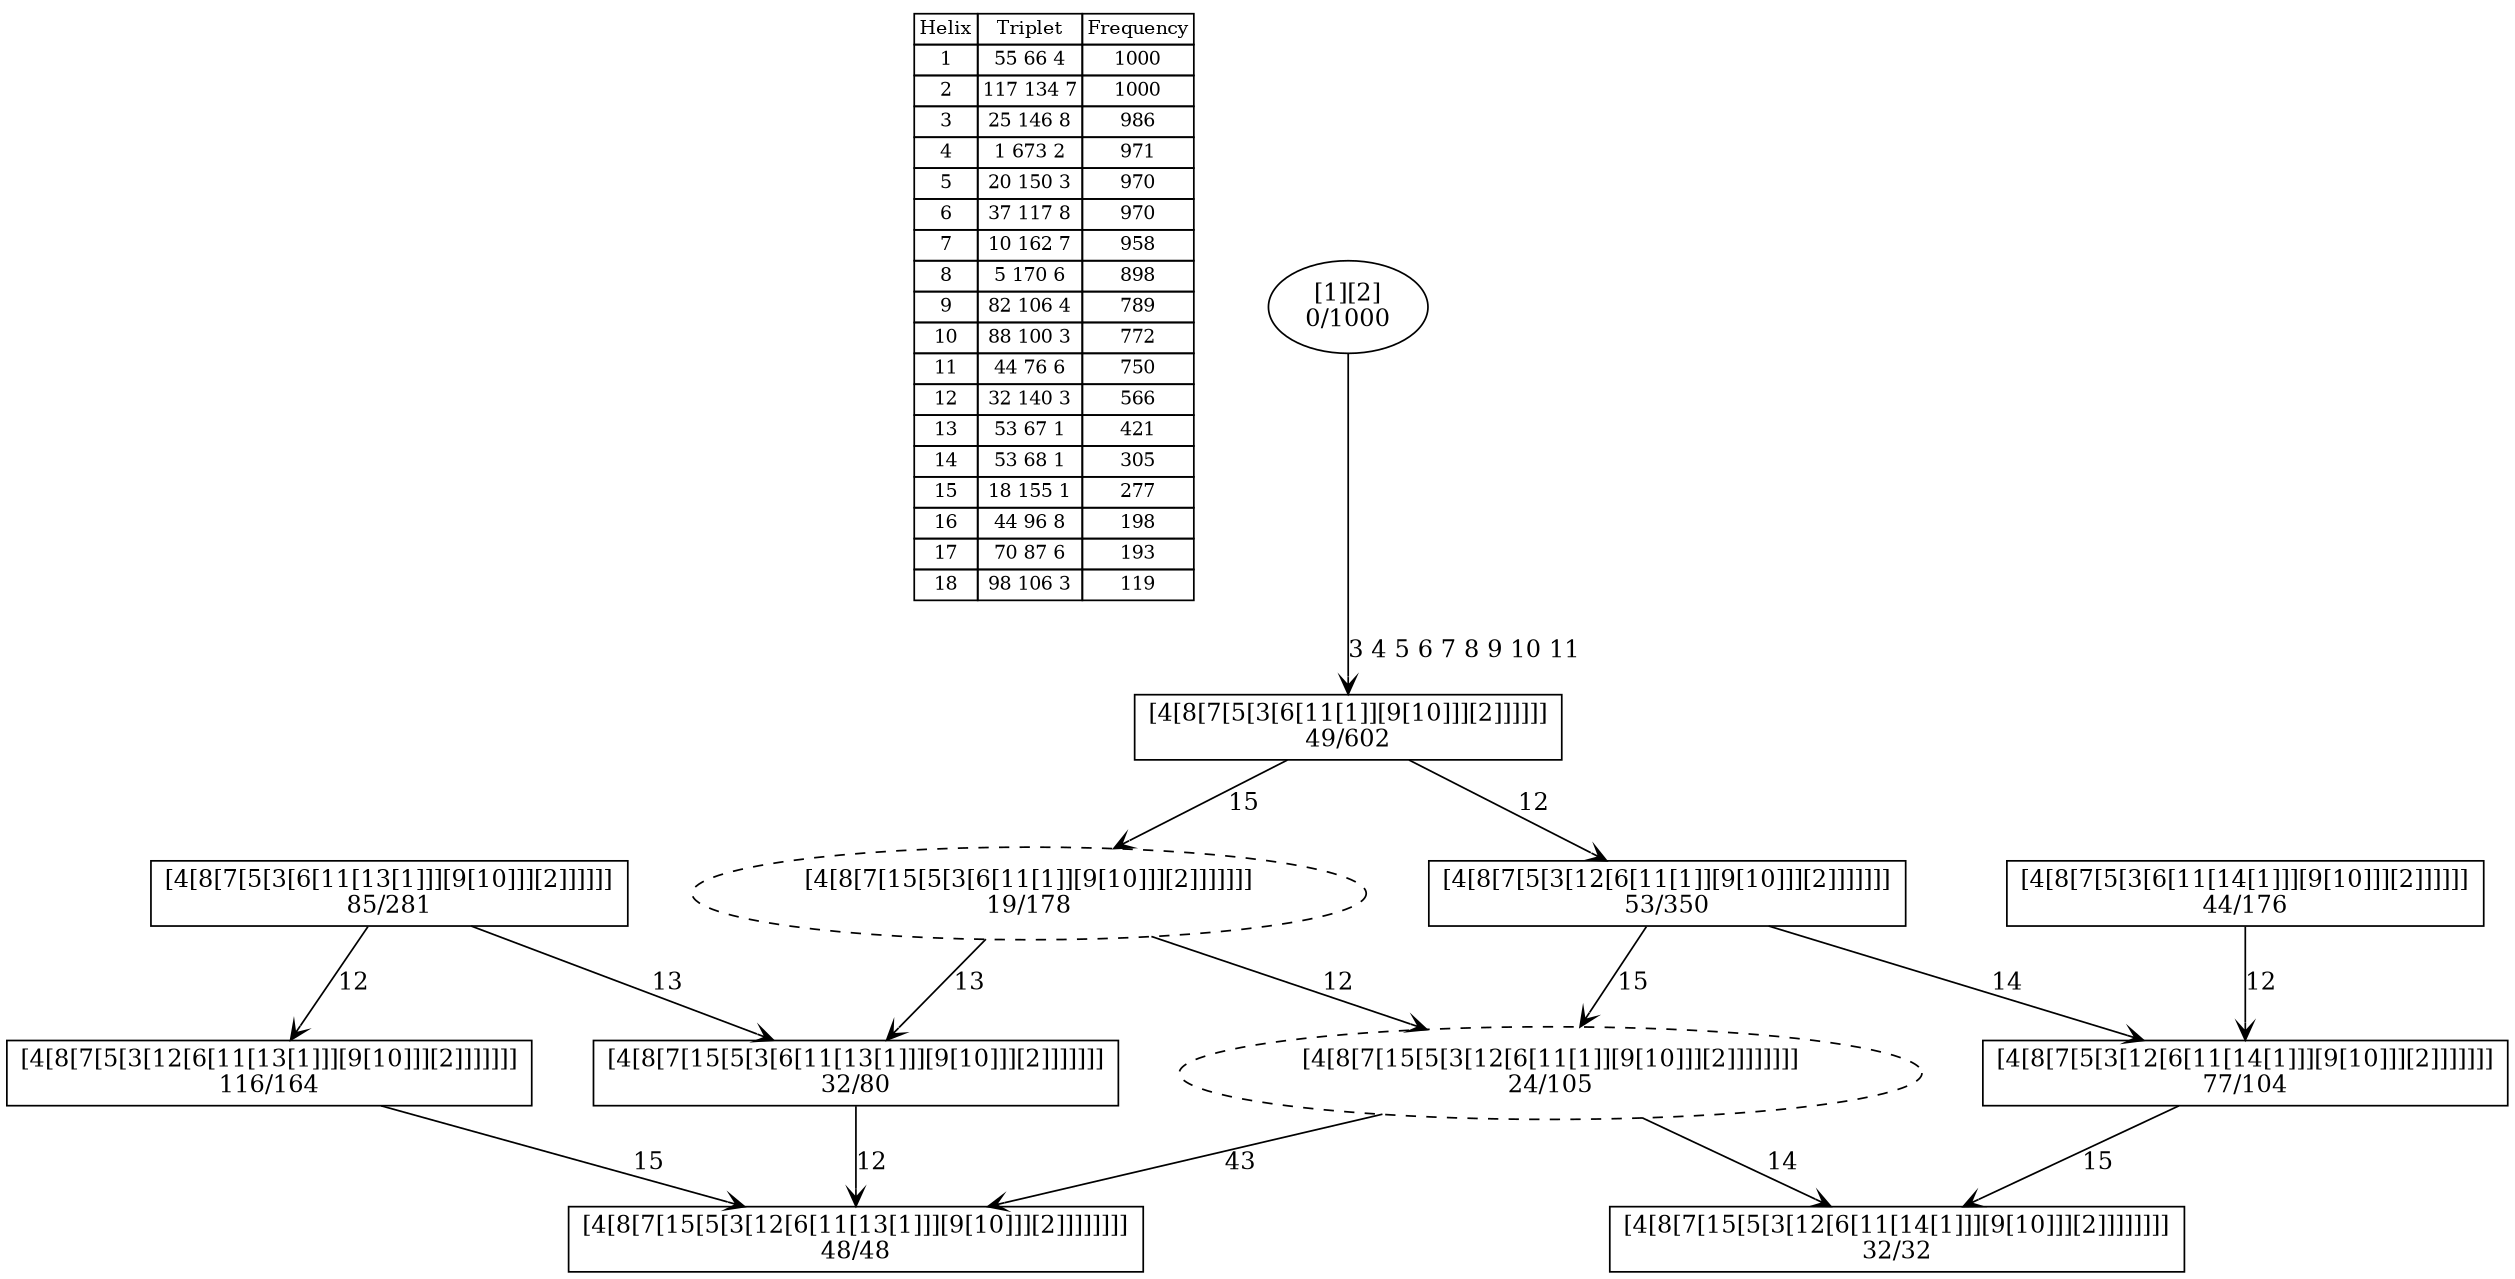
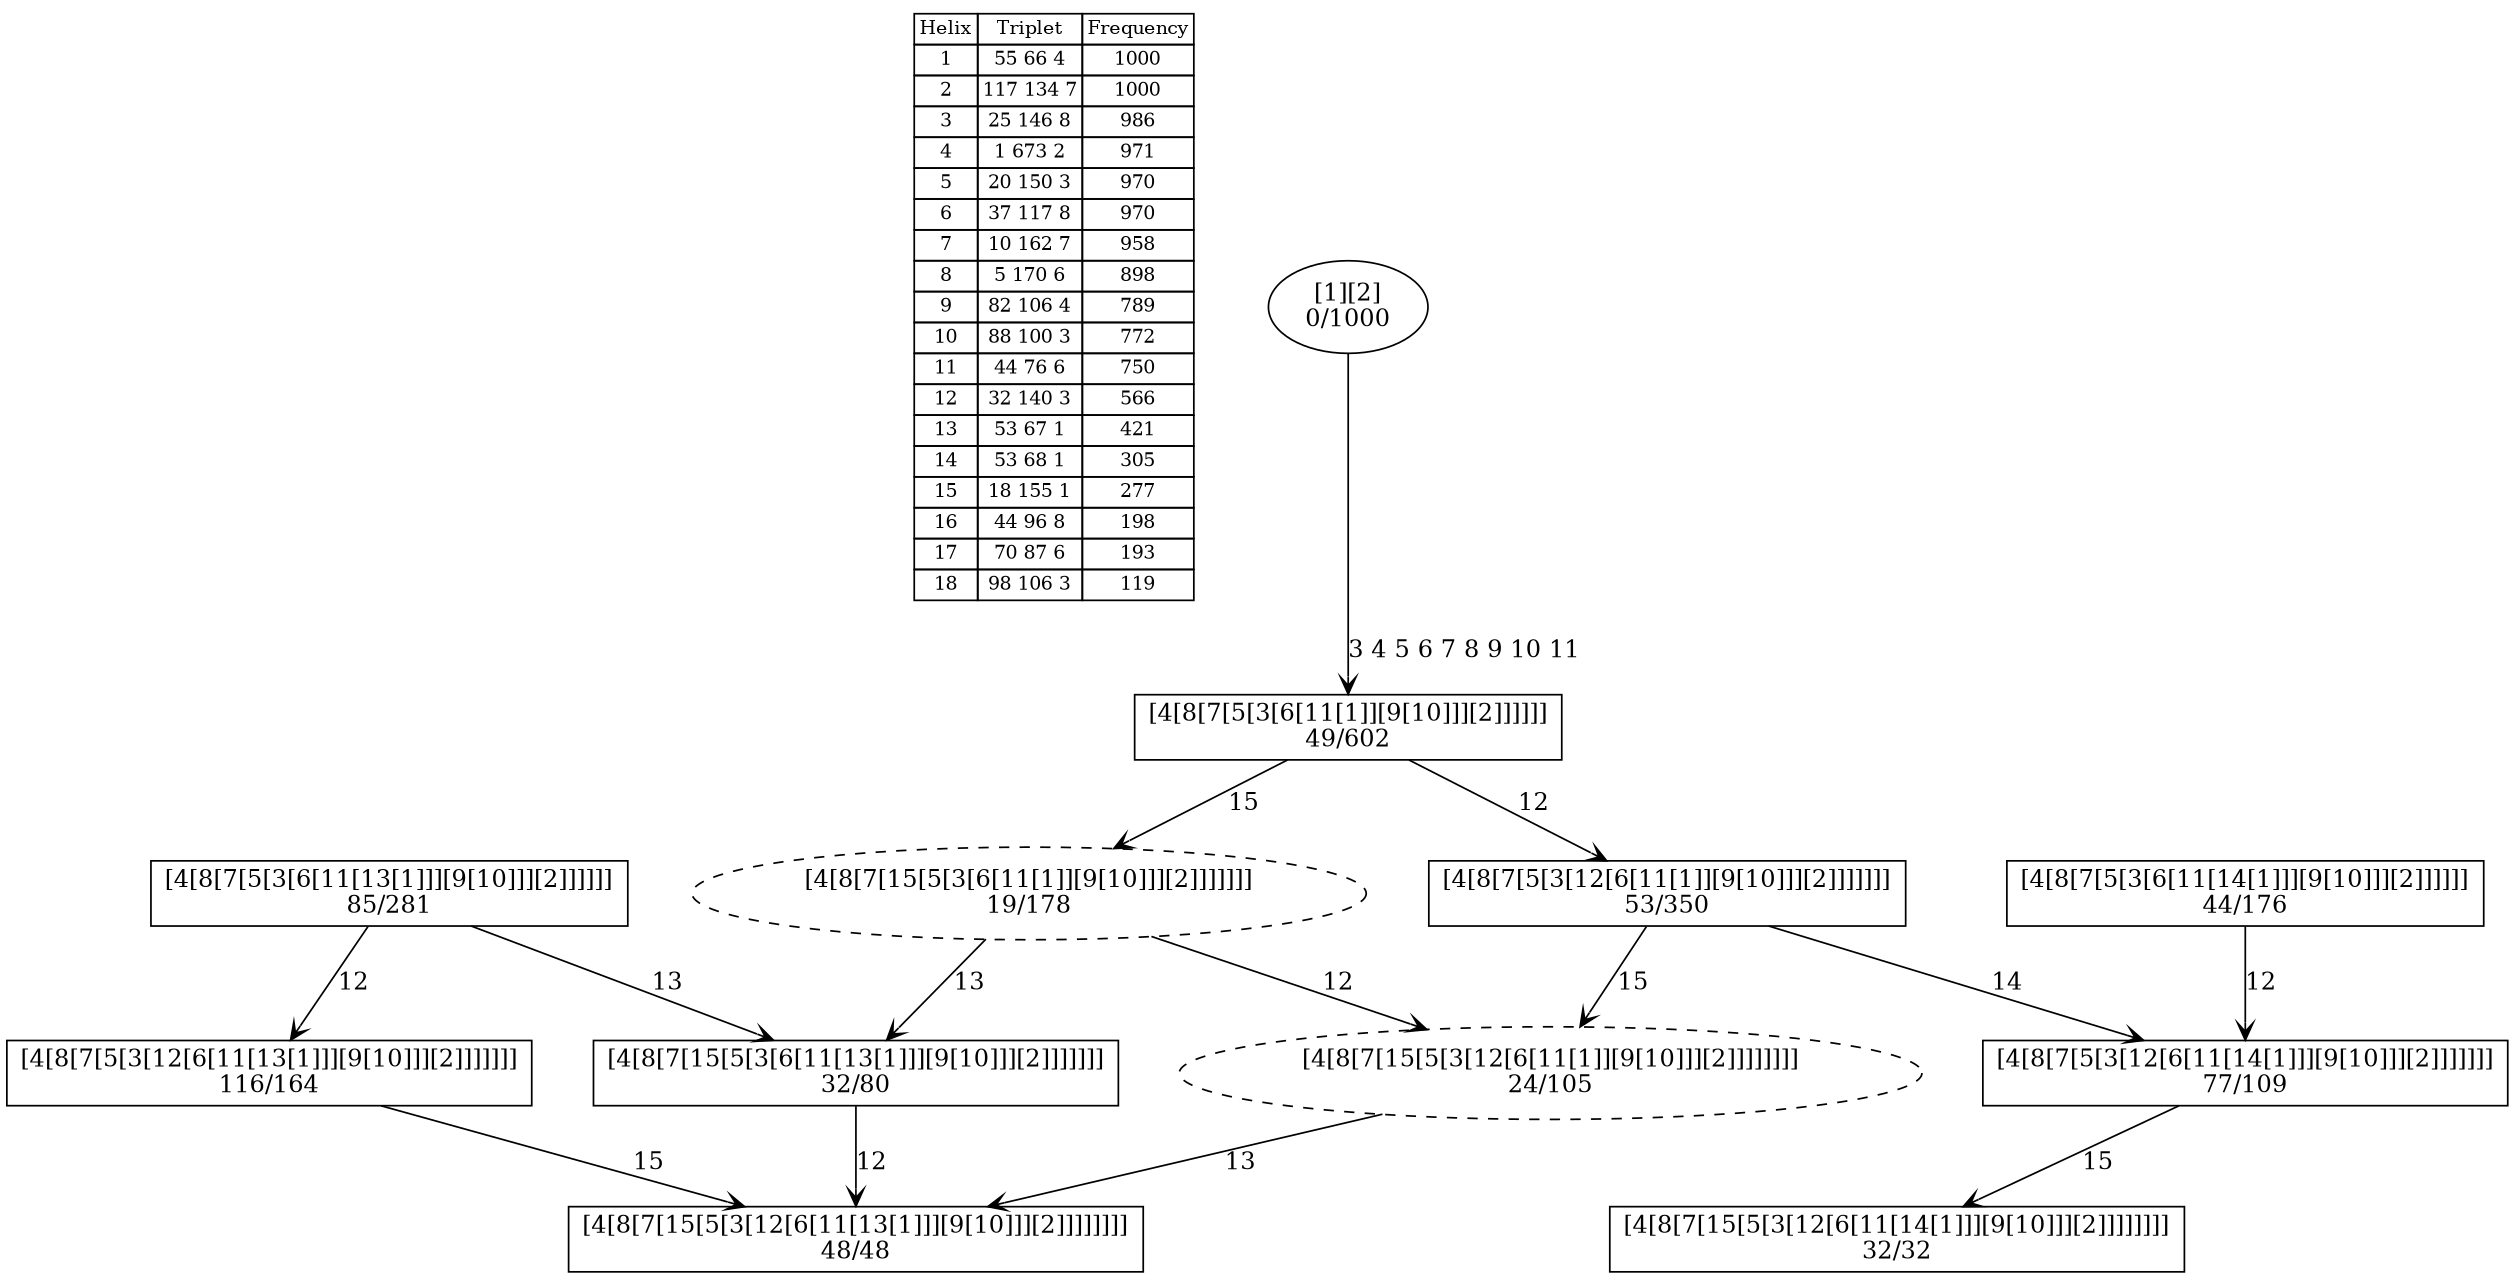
  digraph {
    nodesep=0.5
    node [shape=box]
    edge [arrowhead=vee]
    n1 [fontsize=11 label=< <table border="0" cellborder="1" cellspacing="0"><tr><td>Helix</td><td>Triplet</td><td>Frequency</td></tr> <tr><td>1</td><td>55 66 4</td><td>1000</td></tr> <tr><td>2</td><td>117 134 7</td><td>1000</td></tr> <tr><td>3</td><td>25 146 8</td><td>986</td></tr> <tr><td>4</td><td>1 673 2</td><td>971</td></tr> <tr><td>5</td><td>20 150 3</td><td>970</td></tr> <tr><td>6</td><td>37 117 8</td><td>970</td></tr> <tr><td>7</td><td>10 162 7</td><td>958</td></tr> <tr><td>8</td><td>5 170 6</td><td>898</td></tr> <tr><td>9</td><td>82 106 4</td><td>789</td></tr> <tr><td>10</td><td>88 100 3</td><td>772</td></tr> <tr><td>11</td><td>44 76 6</td><td>750</td></tr> <tr><td>12</td><td>32 140 3</td><td>566</td></tr> <tr><td>13</td><td>53 67 1</td><td>421</td></tr> <tr><td>14</td><td>53 68 1</td><td>305</td></tr> <tr><td>15</td><td>18 155 1</td><td>277</td></tr> <tr><td>16</td><td>44 96 8</td><td>198</td></tr> <tr><td>17</td><td>70 87 6</td><td>193</td></tr> <tr><td>18</td><td>98 106 3</td><td>119</td></tr> </table>> shape=plaintext]
    n2 [label="[4[8[7[5[3[12[6[11[13[1]]][9[10]]][2]]]]]]]\n116/164"]
    n3 [label="[4[8[7[15[5[3[12[6[11[13[1]]][9[10]]][2]]]]]]]]\n48/48"]
    n4 [label="[4[8[7[5[3[6[11[13[1]]][9[10]]][2]]]]]]\n85/281"]
    n5 [label="[4[8[7[15[5[3[6[11[13[1]]][9[10]]][2]]]]]]]\n32/80"]
-   n6 [label="[4[8[7[5[3[12[6[11[14[1]]][9[10]]][2]]]]]]]\n77/104"]
+   n6 [label="[4[8[7[5[3[12[6[11[14[1]]][9[10]]][2]]]]]]]\n77/109"]
    n7 [label="[4[8[7[15[5[3[12[6[11[14[1]]][9[10]]][2]]]]]]]]\n32/32"]
    n8 [label="[4[8[7[5[3[12[6[11[1]][9[10]]][2]]]]]]]\n53/350"]
    n9 [label="[4[8[7[15[5[3[12[6[11[1]][9[10]]][2]]]]]]]]\n24/105" style=dashed shape=""]
    n10 [label="[4[8[7[5[3[6[11[1]][9[10]]][2]]]]]]\n49/602"]
    n11 [label="[4[8[7[15[5[3[6[11[1]][9[10]]][2]]]]]]]\n19/178" style=dashed shape=""]
    n12 [label="[4[8[7[5[3[6[11[14[1]]][9[10]]][2]]]]]]\n44/176"]
    n13 [label="[1][2]\n0/1000" shape=""]
    n2 -> n3 [label="15 "]
    n4 -> n2 [label="12 "]
    n4 -> n5 [label="13 "]
    n5 -> n3 [label="12 "]
    n6 -> n7 [label="15 "]
    n8 -> n6 [label="14 "]
    n8 -> n9 [label="15 "]
-   n9 -> n3 [label="43 "]
-   n9 -> n7 [label="14 "]
+   n9 -> n3 [label="13 "]
    n10 -> n8 [label="12 "]
    n10 -> n11 [label="15 "]
    n11 -> n5 [label="13 "]
    n11 -> n9 [label="12 "]
    n12 -> n6 [label="12 "]
    n13 -> n10 [label="3 4 5 6 7 8 9 10 11 "]
  }
